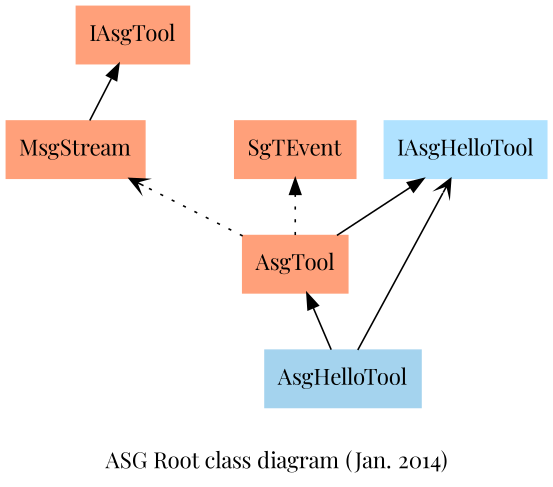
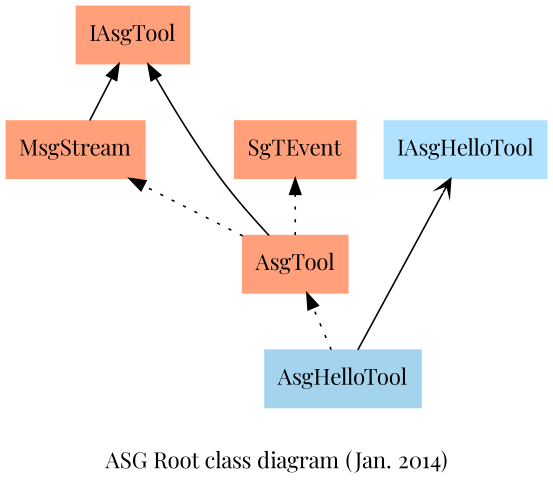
  digraph {
    fontname="Playfair Display"
    label="ASG Root class diagram (Jan. 2014)"
    labelloc=b
    rankdir=BT
    node [color=lightsalmon fontname="Playfair Display" shape=rectangle style=filled]
    edge [fontname="Playfair Display"]
    MsgStream
    IAsgTool
    AsgTool
    SgTEvent
    IAsgHelloTool [color=lightskyblue1]
    AsgHelloTool [color=lightskyblue2]
    MsgStream -> IAsgTool
-   AsgTool -> MsgStream [arrowhead=vee style=dotted]
-   AsgTool -> IAsgHelloTool
+   AsgTool -> MsgStream [arrowhead=normal style=dotted]
+   AsgTool -> IAsgTool
    AsgTool -> SgTEvent [arrowhead=normal style=dotted]
-   AsgHelloTool -> AsgTool
+   AsgHelloTool -> AsgTool [style=dotted]
    AsgHelloTool -> IAsgHelloTool [arrowhead=vee]
  }
